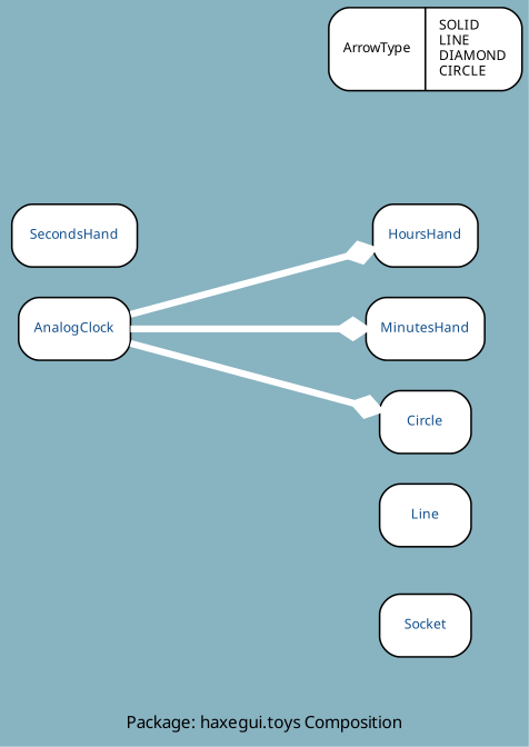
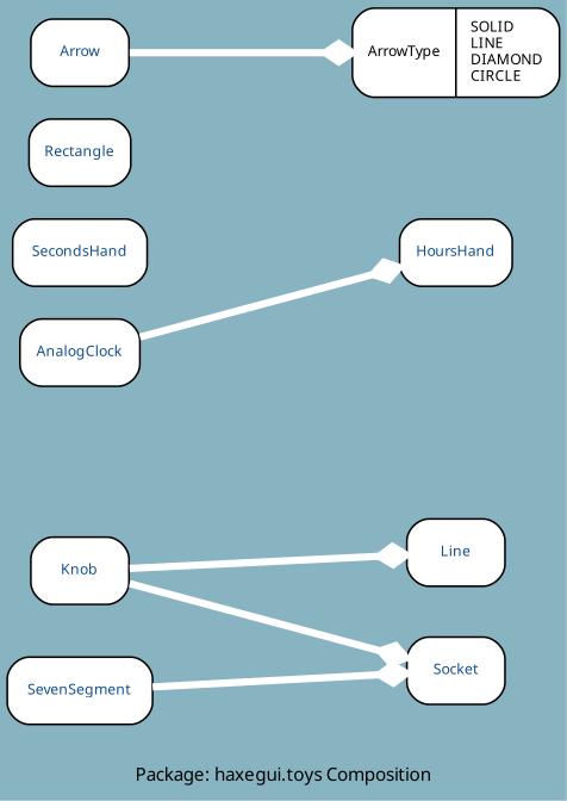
  digraph {
    bgcolor="#88B3C1"
    fontcolor=black
    fontname=Sans
    fontsize=10
    label="Package: haxegui.toys Composition"
    rankdir=LR
    node [color=black fillcolor=white fontcolor="#104E8B" fontname=Sans fontsize=8 shape=record style="rounded,filled"]
    edge [arrowhead=diamond arrowsize=1.25 color=white fontcolor=black fontname=Sans fontsize=8 minlen=3 style="setlinewidth(4)"]
    n1 [height=0.50 label="{Line}" portPos=Line width=0.75]
    n2 [height=0.50 label="{HoursHand}" portPos=HoursHand width=0.86]
-   n3 [height=0.50 label="{MinutesHand}" portPos=MinutesHand width=0.97]
    n4 [height=0.50 label="{SecondsHand}" portPos=SecondsHand width=1.03]
    n5 [height=0.50 label="{AnalogClock}" portPos=AnalogClock width=0.92]
-   n6 [height=0.50 label="{Circle}" portPos=Circle width=0.75]
+   n7 [height=0.50 label="{Knob}" portPos=Knob width=0.75]
    n8 [height=0.50 label="{Socket}" portPos=Socket width=0.75]
+   n9 [height=0.50 label="{SevenSegment}" portPos=SevenSegment width=1.11]
+   n10 [height=0.50 label="{Rectangle}" portPos=Rectangle width=0.78]
    n11 [fontcolor=black height=0.67 label="{ArrowType|SOLID\lLINE\lDIAMOND\lCIRCLE\l}" width=1.58]
+   n12 [height=0.50 label="{Arrow}" portPos=Arrow width=0.75]
    n5 -> n2
-   n5 -> n3
-   n5 -> n6
+   n7 -> n1
+   n7 -> n8
+   n9 -> n8
+   n12 -> n11
  }
